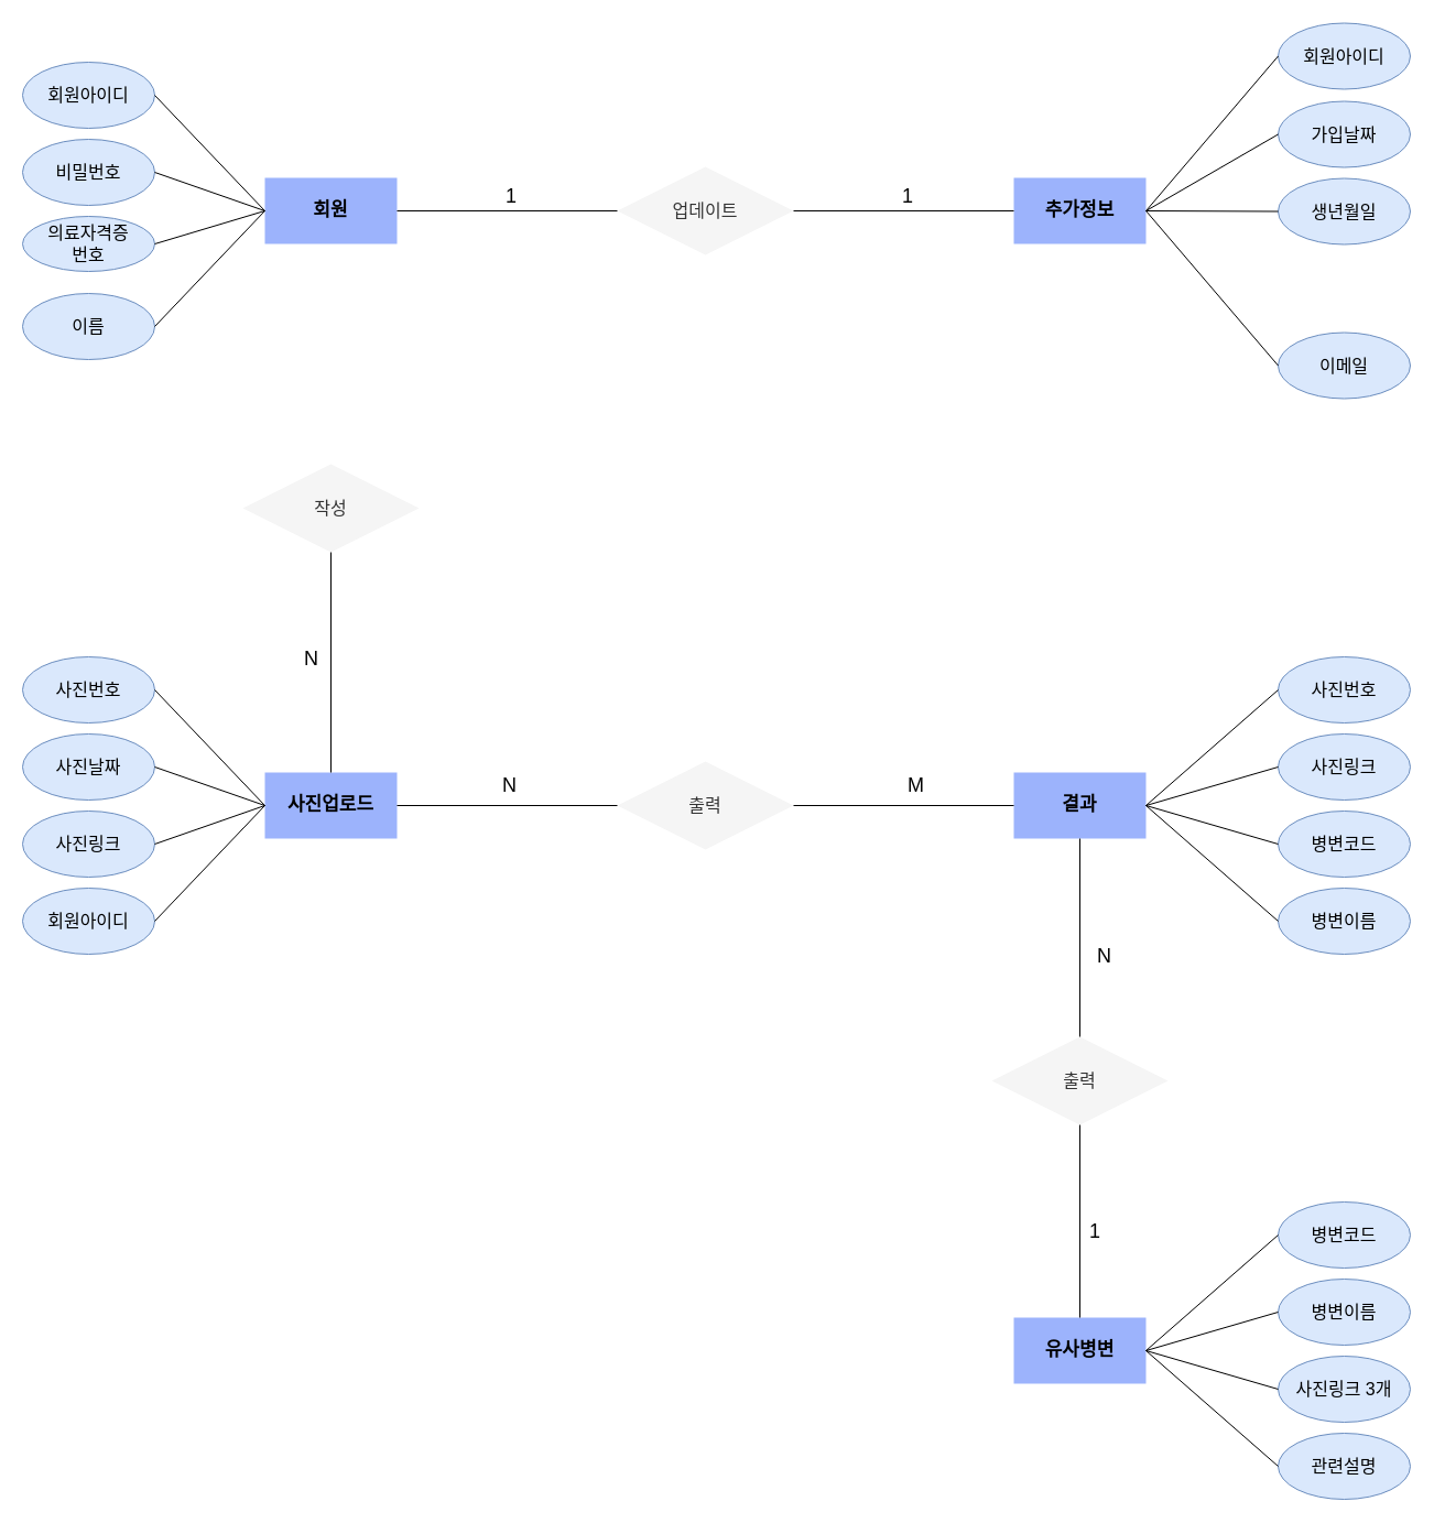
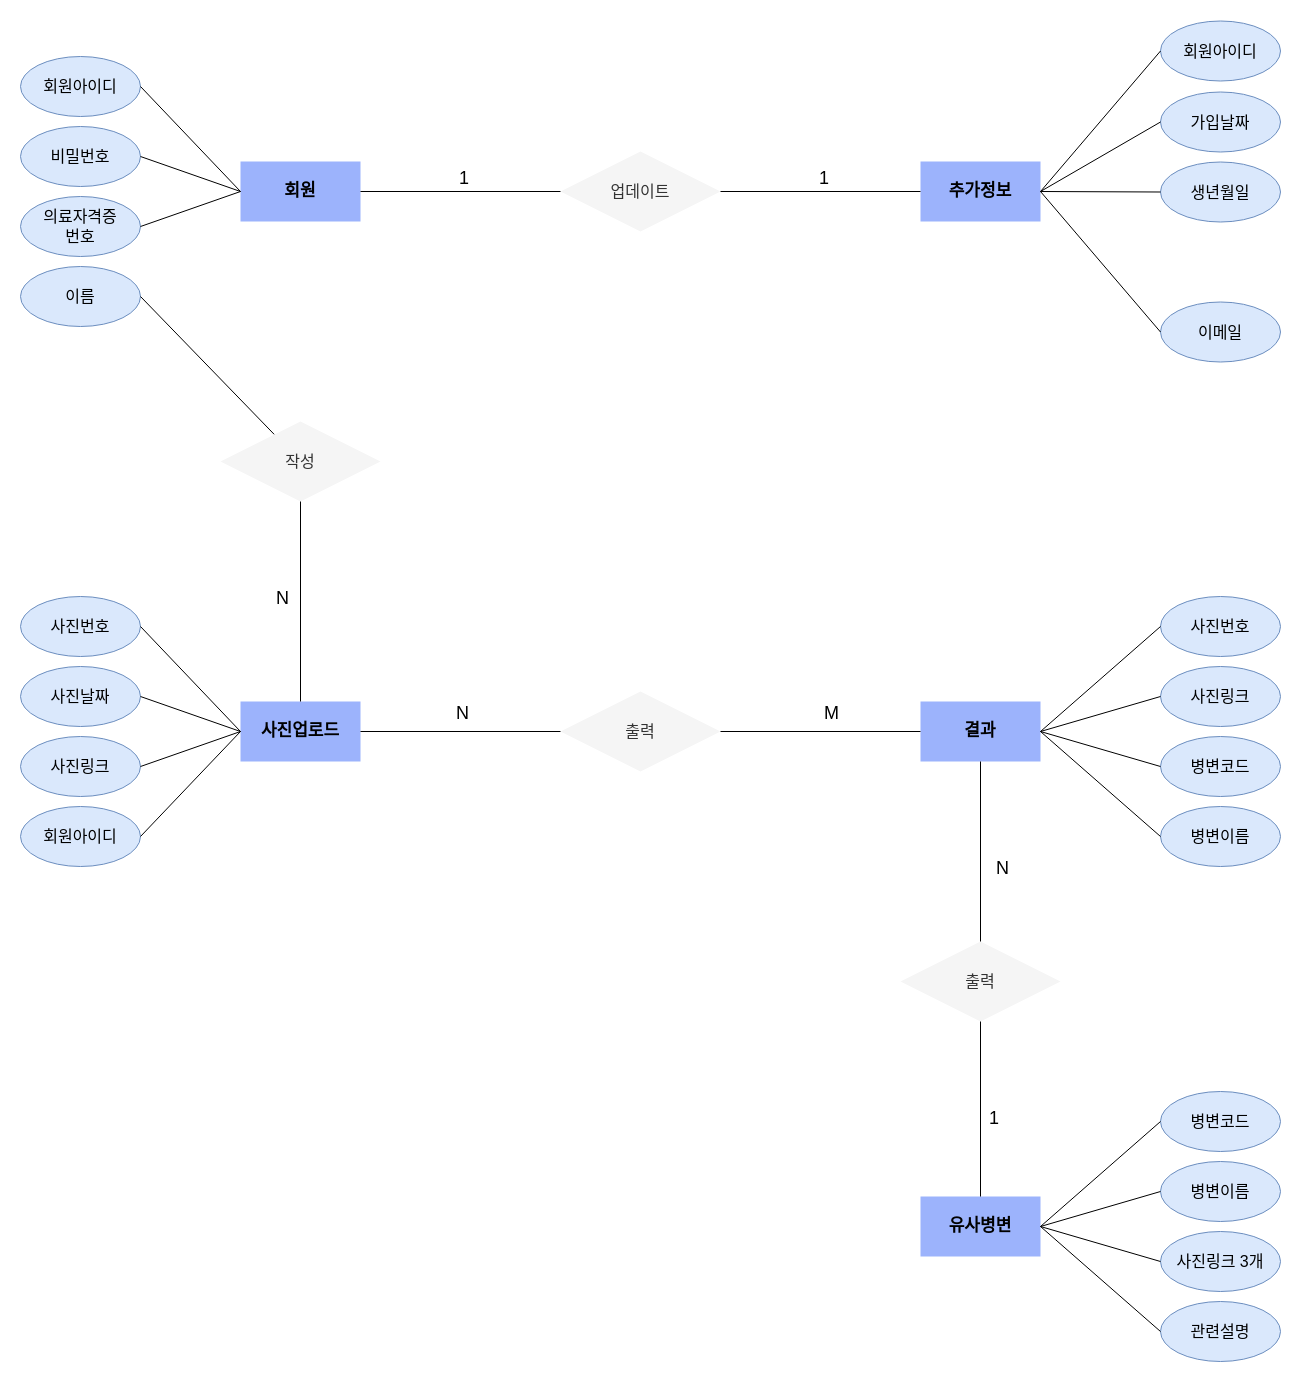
  <mxCell id="0" />
  <mxCell id="1" parent="0" />
  <mxCell id="2" value="업데이트" style="rhombus;whiteSpace=wrap;html=1;fillColor=#f5f5f5;fontColor=#333333;strokeColor=none;fontSize=16;" vertex="1" parent="1"><mxGeometry x="560" y="151" width="160" height="80" as="geometry" /></mxCell>
  <mxCell id="3" value="회원" style="rounded=0;whiteSpace=wrap;html=1;fillColor=#9CB3FC;strokeColor=none;fontSize=17;fontStyle=1" vertex="1" parent="1"><mxGeometry x="240" y="161" width="120" height="60" as="geometry" /></mxCell>
  <mxCell id="4" value="회원아이디" style="ellipse;whiteSpace=wrap;html=1;fillColor=#dae8fc;strokeColor=#6c8ebf;fontSize=16;" vertex="1" parent="1"><mxGeometry x="20" y="56" width="120" height="60" as="geometry" /></mxCell>
  <mxCell id="5" value="비밀번호" style="ellipse;whiteSpace=wrap;html=1;fillColor=#dae8fc;strokeColor=#6c8ebf;fontSize=16;" vertex="1" parent="1"><mxGeometry x="20" y="126" width="120" height="60" as="geometry" /></mxCell>
- <mxCell id="6" value="의료자격증&lt;br&gt;번호" style="ellipse;whiteSpace=wrap;html=1;fillColor=#dae8fc;strokeColor=#6c8ebf;fontSize=16;" vertex="1" parent="1"><mxGeometry x="20" y="196" width="120" height="50" as="geometry" /></mxCell>
+ <mxCell id="6" value="의료자격증&lt;br&gt;번호" style="ellipse;whiteSpace=wrap;html=1;fillColor=#dae8fc;strokeColor=#6c8ebf;fontSize=16;" vertex="1" parent="1"><mxGeometry x="20" y="196" width="120" height="60" as="geometry" /></mxCell>
  <mxCell id="7" value="이름" style="ellipse;whiteSpace=wrap;html=1;fillColor=#dae8fc;strokeColor=#6c8ebf;fontSize=16;" vertex="1" parent="1"><mxGeometry x="20" y="266" width="120" height="60" as="geometry" /></mxCell>
  <mxCell id="8" value="" style="endArrow=none;html=1;rounded=0;exitX=1;exitY=0.5;exitDx=0;exitDy=0;entryX=0;entryY=0.5;entryDx=0;entryDy=0;" edge="1" parent="1" source="4" target="3"><mxGeometry width="50" height="50" relative="1" as="geometry"><mxPoint x="180" y="131" as="sourcePoint" /><mxPoint x="230" y="81" as="targetPoint" /></mxGeometry></mxCell>
  <mxCell id="9" value="" style="endArrow=none;html=1;rounded=0;exitX=1;exitY=0.5;exitDx=0;exitDy=0;entryX=0;entryY=0.5;entryDx=0;entryDy=0;" edge="1" parent="1" source="5" target="3"><mxGeometry width="50" height="50" relative="1" as="geometry"><mxPoint x="150" y="101" as="sourcePoint" /><mxPoint x="250" y="181" as="targetPoint" /></mxGeometry></mxCell>
  <mxCell id="10" value="" style="endArrow=none;html=1;rounded=0;exitX=1;exitY=0.5;exitDx=0;exitDy=0;entryX=0;entryY=0.5;entryDx=0;entryDy=0;" edge="1" parent="1" source="6" target="3"><mxGeometry width="50" height="50" relative="1" as="geometry"><mxPoint x="160" y="111" as="sourcePoint" /><mxPoint x="260" y="191" as="targetPoint" /></mxGeometry></mxCell>
- <mxCell id="11" value="" style="endArrow=none;html=1;rounded=0;exitX=1;exitY=0.5;exitDx=0;exitDy=0;entryX=0;entryY=0.5;entryDx=0;entryDy=0;" edge="1" parent="1" source="7" target="3"><mxGeometry width="50" height="50" relative="1" as="geometry"><mxPoint x="150" y="241" as="sourcePoint" /><mxPoint x="250" y="181" as="targetPoint" /></mxGeometry></mxCell>
+ <mxCell id="11" value="" style="endArrow=none;html=1;rounded=0;exitX=1;exitY=0.5;exitDx=0;exitDy=0;" edge="1" parent="1" source="7" target="22"><mxGeometry width="50" height="50" relative="1" as="geometry"><mxPoint x="150" y="241" as="sourcePoint" /><mxPoint x="250" y="181" as="targetPoint" /></mxGeometry></mxCell>
  <mxCell id="12" value="추가정보" style="rounded=0;whiteSpace=wrap;html=1;fillColor=#9CB3FC;strokeColor=none;fontSize=17;fontStyle=1" vertex="1" parent="1"><mxGeometry x="920" y="161" width="120" height="60" as="geometry" /></mxCell>
  <mxCell id="13" value="사진업로드" style="rounded=0;whiteSpace=wrap;html=1;fillColor=#9CB3FC;strokeColor=none;fontSize=17;fontStyle=1" vertex="1" parent="1"><mxGeometry x="240" y="701" width="120" height="60" as="geometry" /></mxCell>
  <mxCell id="14" value="결과" style="rounded=0;whiteSpace=wrap;html=1;fillColor=#9CB3FC;strokeColor=none;fontSize=17;fontStyle=1" vertex="1" parent="1"><mxGeometry x="920" y="701" width="120" height="60" as="geometry" /></mxCell>
  <mxCell id="15" value="유사병변" style="rounded=0;whiteSpace=wrap;html=1;fillColor=#9CB3FC;strokeColor=none;fontSize=17;fontStyle=1" vertex="1" parent="1"><mxGeometry x="920" y="1196" width="120" height="60" as="geometry" /></mxCell>
  <mxCell id="16" value="가입날짜" style="ellipse;whiteSpace=wrap;html=1;fillColor=#dae8fc;strokeColor=#6c8ebf;fontSize=16;" vertex="1" parent="1"><mxGeometry x="1160" y="91.5" width="120" height="60" as="geometry" /></mxCell>
  <mxCell id="17" value="생년월일" style="ellipse;whiteSpace=wrap;html=1;fillColor=#dae8fc;strokeColor=#6c8ebf;fontSize=16;" vertex="1" parent="1"><mxGeometry x="1160" y="161.5" width="120" height="60" as="geometry" /></mxCell>
  <mxCell id="18" value="이메일" style="ellipse;whiteSpace=wrap;html=1;fillColor=#dae8fc;strokeColor=#6c8ebf;fontSize=16;" vertex="1" parent="1"><mxGeometry x="1160" y="301.5" width="120" height="60" as="geometry" /></mxCell>
  <mxCell id="19" value="" style="endArrow=none;html=1;rounded=0;entryX=0;entryY=0.5;entryDx=0;entryDy=0;exitX=1;exitY=0.5;exitDx=0;exitDy=0;" edge="1" parent="1" source="12" target="16"><mxGeometry width="50" height="50" relative="1" as="geometry"><mxPoint x="860" y="331" as="sourcePoint" /><mxPoint x="910" y="281" as="targetPoint" /></mxGeometry></mxCell>
  <mxCell id="20" value="" style="endArrow=none;html=1;rounded=0;entryX=0;entryY=0.5;entryDx=0;entryDy=0;exitX=1;exitY=0.5;exitDx=0;exitDy=0;" edge="1" parent="1" source="12" target="17"><mxGeometry width="50" height="50" relative="1" as="geometry"><mxPoint x="1050" y="201" as="sourcePoint" /><mxPoint x="1170" y="121" as="targetPoint" /></mxGeometry></mxCell>
  <mxCell id="21" value="" style="endArrow=none;html=1;rounded=0;entryX=0;entryY=0.5;entryDx=0;entryDy=0;exitX=1;exitY=0.5;exitDx=0;exitDy=0;" edge="1" parent="1" source="12" target="18"><mxGeometry width="50" height="50" relative="1" as="geometry"><mxPoint x="1070" y="221" as="sourcePoint" /><mxPoint x="1190" y="141" as="targetPoint" /></mxGeometry></mxCell>
  <mxCell id="22" value="작성" style="rhombus;whiteSpace=wrap;html=1;fillColor=#f5f5f5;fontColor=#333333;strokeColor=none;fontSize=16;" vertex="1" parent="1"><mxGeometry x="220" y="421" width="160" height="80" as="geometry" /></mxCell>
  <mxCell id="23" value="사진번호" style="ellipse;whiteSpace=wrap;html=1;fillColor=#dae8fc;strokeColor=#6c8ebf;fontSize=16;" vertex="1" parent="1"><mxGeometry x="20" y="596" width="120" height="60" as="geometry" /></mxCell>
  <mxCell id="24" value="사진날짜" style="ellipse;whiteSpace=wrap;html=1;fillColor=#dae8fc;strokeColor=#6c8ebf;fontSize=16;" vertex="1" parent="1"><mxGeometry x="20" y="666" width="120" height="60" as="geometry" /></mxCell>
  <mxCell id="25" value="사진링크" style="ellipse;whiteSpace=wrap;html=1;fillColor=#dae8fc;strokeColor=#6c8ebf;fontSize=16;" vertex="1" parent="1"><mxGeometry x="20" y="736" width="120" height="60" as="geometry" /></mxCell>
  <mxCell id="26" value="회원아이디" style="ellipse;whiteSpace=wrap;html=1;fillColor=#dae8fc;strokeColor=#6c8ebf;fontSize=16;" vertex="1" parent="1"><mxGeometry x="20" y="806" width="120" height="60" as="geometry" /></mxCell>
  <mxCell id="27" value="" style="endArrow=none;html=1;rounded=0;entryX=1;entryY=0.5;entryDx=0;entryDy=0;exitX=0;exitY=0.5;exitDx=0;exitDy=0;" edge="1" parent="1" source="13" target="23"><mxGeometry width="50" height="50" relative="1" as="geometry"><mxPoint x="530" y="721" as="sourcePoint" /><mxPoint x="580" y="671" as="targetPoint" /></mxGeometry></mxCell>
  <mxCell id="28" value="" style="endArrow=none;html=1;rounded=0;entryX=1;entryY=0.5;entryDx=0;entryDy=0;exitX=0;exitY=0.5;exitDx=0;exitDy=0;" edge="1" parent="1" source="13" target="24"><mxGeometry width="50" height="50" relative="1" as="geometry"><mxPoint x="180" y="751" as="sourcePoint" /><mxPoint x="150" y="631" as="targetPoint" /></mxGeometry></mxCell>
  <mxCell id="29" value="" style="endArrow=none;html=1;rounded=0;entryX=1;entryY=0.5;entryDx=0;entryDy=0;exitX=0;exitY=0.5;exitDx=0;exitDy=0;" edge="1" parent="1" source="13" target="25"><mxGeometry width="50" height="50" relative="1" as="geometry"><mxPoint x="260" y="751" as="sourcePoint" /><mxPoint x="160" y="641" as="targetPoint" /></mxGeometry></mxCell>
  <mxCell id="30" value="" style="endArrow=none;html=1;rounded=0;entryX=1;entryY=0.5;entryDx=0;entryDy=0;exitX=0;exitY=0.5;exitDx=0;exitDy=0;" edge="1" parent="1" source="13" target="26"><mxGeometry width="50" height="50" relative="1" as="geometry"><mxPoint x="270" y="761" as="sourcePoint" /><mxPoint x="170" y="651" as="targetPoint" /></mxGeometry></mxCell>
  <mxCell id="31" value="출력" style="rhombus;whiteSpace=wrap;html=1;fillColor=#f5f5f5;fontColor=#333333;strokeColor=none;fontSize=16;" vertex="1" parent="1"><mxGeometry x="560" y="691" width="160" height="80" as="geometry" /></mxCell>
  <mxCell id="32" value="사진번호" style="ellipse;whiteSpace=wrap;html=1;fillColor=#dae8fc;strokeColor=#6c8ebf;fontSize=16;" vertex="1" parent="1"><mxGeometry x="1160" y="596" width="120" height="60" as="geometry" /></mxCell>
  <mxCell id="33" value="사진링크" style="ellipse;whiteSpace=wrap;html=1;fillColor=#dae8fc;strokeColor=#6c8ebf;fontSize=16;" vertex="1" parent="1"><mxGeometry x="1160" y="666" width="120" height="60" as="geometry" /></mxCell>
  <mxCell id="34" value="병변코드" style="ellipse;whiteSpace=wrap;html=1;fillColor=#dae8fc;strokeColor=#6c8ebf;fontSize=16;" vertex="1" parent="1"><mxGeometry x="1160" y="736" width="120" height="60" as="geometry" /></mxCell>
  <mxCell id="35" value="병변이름" style="ellipse;whiteSpace=wrap;html=1;fillColor=#dae8fc;strokeColor=#6c8ebf;fontSize=16;" vertex="1" parent="1"><mxGeometry x="1160" y="806" width="120" height="60" as="geometry" /></mxCell>
  <mxCell id="36" value="" style="endArrow=none;html=1;rounded=0;entryX=0;entryY=0.5;entryDx=0;entryDy=0;exitX=1;exitY=0.5;exitDx=0;exitDy=0;" edge="1" parent="1" source="14" target="32"><mxGeometry width="50" height="50" relative="1" as="geometry"><mxPoint x="880" y="621" as="sourcePoint" /><mxPoint x="1100" y="561" as="targetPoint" /></mxGeometry></mxCell>
  <mxCell id="37" value="" style="endArrow=none;html=1;rounded=0;entryX=0;entryY=0.5;entryDx=0;entryDy=0;exitX=1;exitY=0.5;exitDx=0;exitDy=0;" edge="1" parent="1" source="14" target="33"><mxGeometry width="50" height="50" relative="1" as="geometry"><mxPoint x="1050" y="741" as="sourcePoint" /><mxPoint x="1170" y="601" as="targetPoint" /></mxGeometry></mxCell>
  <mxCell id="38" value="" style="endArrow=none;html=1;rounded=0;entryX=0;entryY=0.5;entryDx=0;entryDy=0;exitX=1;exitY=0.5;exitDx=0;exitDy=0;" edge="1" parent="1" source="14" target="34"><mxGeometry width="50" height="50" relative="1" as="geometry"><mxPoint x="1050" y="731" as="sourcePoint" /><mxPoint x="1170" y="671" as="targetPoint" /></mxGeometry></mxCell>
  <mxCell id="39" value="" style="endArrow=none;html=1;rounded=0;entryX=0;entryY=0.5;entryDx=0;entryDy=0;exitX=1;exitY=0.5;exitDx=0;exitDy=0;" edge="1" parent="1" source="14" target="35"><mxGeometry width="50" height="50" relative="1" as="geometry"><mxPoint x="1050" y="741" as="sourcePoint" /><mxPoint x="1170" y="741" as="targetPoint" /></mxGeometry></mxCell>
  <mxCell id="40" value="병변코드" style="ellipse;whiteSpace=wrap;html=1;fillColor=#dae8fc;strokeColor=#6c8ebf;fontSize=16;" vertex="1" parent="1"><mxGeometry x="1160" y="1091" width="120" height="60" as="geometry" /></mxCell>
  <mxCell id="41" value="병변이름" style="ellipse;whiteSpace=wrap;html=1;fillColor=#dae8fc;strokeColor=#6c8ebf;fontSize=16;" vertex="1" parent="1"><mxGeometry x="1160" y="1161" width="120" height="60" as="geometry" /></mxCell>
  <mxCell id="42" value="사진링크 3개" style="ellipse;whiteSpace=wrap;html=1;fillColor=#dae8fc;strokeColor=#6c8ebf;fontSize=16;" vertex="1" parent="1"><mxGeometry x="1160" y="1231" width="120" height="60" as="geometry" /></mxCell>
  <mxCell id="43" value="관련설명" style="ellipse;whiteSpace=wrap;html=1;fillColor=#dae8fc;strokeColor=#6c8ebf;fontSize=16;" vertex="1" parent="1"><mxGeometry x="1160" y="1301" width="120" height="60" as="geometry" /></mxCell>
  <mxCell id="44" value="" style="endArrow=none;html=1;rounded=0;entryX=0;entryY=0.5;entryDx=0;entryDy=0;exitX=1;exitY=0.5;exitDx=0;exitDy=0;" edge="1" parent="1" source="15" target="40"><mxGeometry width="50" height="50" relative="1" as="geometry"><mxPoint x="1040" y="1176" as="sourcePoint" /><mxPoint x="1170" y="1021" as="targetPoint" /></mxGeometry></mxCell>
  <mxCell id="45" value="" style="endArrow=none;html=1;rounded=0;entryX=0;entryY=0.5;entryDx=0;entryDy=0;exitX=1;exitY=0.5;exitDx=0;exitDy=0;" edge="1" parent="1" source="15" target="41"><mxGeometry width="50" height="50" relative="1" as="geometry"><mxPoint x="1050" y="1236" as="sourcePoint" /><mxPoint x="1170" y="1146" as="targetPoint" /></mxGeometry></mxCell>
  <mxCell id="46" value="" style="endArrow=none;html=1;rounded=0;entryX=0;entryY=0.5;entryDx=0;entryDy=0;exitX=1;exitY=0.5;exitDx=0;exitDy=0;" edge="1" parent="1" source="15" target="42"><mxGeometry width="50" height="50" relative="1" as="geometry"><mxPoint x="1080" y="1256" as="sourcePoint" /><mxPoint x="1170" y="1216" as="targetPoint" /></mxGeometry></mxCell>
  <mxCell id="47" value="" style="endArrow=none;html=1;rounded=0;entryX=0;entryY=0.5;entryDx=0;entryDy=0;exitX=1;exitY=0.5;exitDx=0;exitDy=0;" edge="1" parent="1" source="15" target="43"><mxGeometry width="50" height="50" relative="1" as="geometry"><mxPoint x="1060" y="1246" as="sourcePoint" /><mxPoint x="1180" y="1226" as="targetPoint" /></mxGeometry></mxCell>
  <mxCell id="48" value="출력" style="rhombus;whiteSpace=wrap;html=1;fillColor=#f5f5f5;fontColor=#333333;strokeColor=none;fontSize=16;" vertex="1" parent="1"><mxGeometry x="900" y="941" width="160" height="80" as="geometry" /></mxCell>
  <mxCell id="49" value="" style="endArrow=none;html=1;rounded=0;entryX=0;entryY=0.5;entryDx=0;entryDy=0;exitX=1;exitY=0.5;exitDx=0;exitDy=0;" edge="1" parent="1" source="2" target="12"><mxGeometry relative="1" as="geometry"><mxPoint x="680" y="241" as="sourcePoint" /><mxPoint x="840" y="241" as="targetPoint" /></mxGeometry></mxCell>
  <mxCell id="50" value="1" style="resizable=0;html=1;whiteSpace=wrap;align=right;verticalAlign=bottom;fontSize=18;" connectable="0" vertex="1" parent="49"><mxGeometry x="1" relative="1" as="geometry"><mxPoint x="-90" as="offset" /></mxGeometry></mxCell>
  <mxCell id="51" value="" style="endArrow=none;html=1;rounded=0;entryX=0;entryY=0.5;entryDx=0;entryDy=0;exitX=1;exitY=0.5;exitDx=0;exitDy=0;" edge="1" parent="1" source="3" target="2"><mxGeometry relative="1" as="geometry"><mxPoint x="400" y="265.17" as="sourcePoint" /><mxPoint x="600" y="265.17" as="targetPoint" /></mxGeometry></mxCell>
  <mxCell id="52" value="1" style="resizable=0;html=1;whiteSpace=wrap;align=right;verticalAlign=bottom;fontSize=18;" connectable="0" vertex="1" parent="51"><mxGeometry x="1" relative="1" as="geometry"><mxPoint x="-90" as="offset" /></mxGeometry></mxCell>
  <mxCell id="53" value="" style="endArrow=none;html=1;rounded=0;entryX=0.5;entryY=0;entryDx=0;entryDy=0;exitX=0.5;exitY=1;exitDx=0;exitDy=0;" edge="1" parent="1" source="22" target="13"><mxGeometry relative="1" as="geometry"><mxPoint x="330" y="481" as="sourcePoint" /><mxPoint x="490" y="481" as="targetPoint" /></mxGeometry></mxCell>
  <mxCell id="54" value="N" style="resizable=0;html=1;whiteSpace=wrap;align=right;verticalAlign=bottom;fontSize=18;" connectable="0" vertex="1" parent="53"><mxGeometry x="1" relative="1" as="geometry"><mxPoint x="-10" y="-90" as="offset" /></mxGeometry></mxCell>
  <mxCell id="55" value="" style="endArrow=none;html=1;rounded=0;entryX=1;entryY=0.5;entryDx=0;entryDy=0;exitX=0;exitY=0.5;exitDx=0;exitDy=0;" edge="1" parent="1" source="31" target="13"><mxGeometry relative="1" as="geometry"><mxPoint x="310" y="511" as="sourcePoint" /><mxPoint x="310" y="711" as="targetPoint" /></mxGeometry></mxCell>
  <mxCell id="56" value="N" style="resizable=0;html=1;whiteSpace=wrap;align=right;verticalAlign=bottom;fontSize=18;" connectable="0" vertex="1" parent="55"><mxGeometry x="1" relative="1" as="geometry"><mxPoint x="110" y="-5" as="offset" /></mxGeometry></mxCell>
  <mxCell id="57" value="" style="endArrow=none;html=1;rounded=0;entryX=1;entryY=0.5;entryDx=0;entryDy=0;exitX=0;exitY=0.5;exitDx=0;exitDy=0;" edge="1" parent="1" source="14" target="31"><mxGeometry relative="1" as="geometry"><mxPoint x="880" y="731" as="sourcePoint" /><mxPoint x="820" y="751" as="targetPoint" /></mxGeometry></mxCell>
  <mxCell id="58" value="M" style="resizable=0;html=1;whiteSpace=wrap;align=right;verticalAlign=bottom;fontSize=18;" connectable="0" vertex="1" parent="57"><mxGeometry x="1" relative="1" as="geometry"><mxPoint x="120" y="-5" as="offset" /></mxGeometry></mxCell>
  <mxCell id="59" value="" style="endArrow=none;html=1;rounded=0;entryX=0.5;entryY=1;entryDx=0;entryDy=0;exitX=0.5;exitY=0;exitDx=0;exitDy=0;" edge="1" parent="1" source="48" target="14"><mxGeometry relative="1" as="geometry"><mxPoint x="870" y="891" as="sourcePoint" /><mxPoint x="670" y="891" as="targetPoint" /></mxGeometry></mxCell>
  <mxCell id="60" value="N" style="resizable=0;html=1;whiteSpace=wrap;align=right;verticalAlign=bottom;fontSize=18;" connectable="0" vertex="1" parent="59"><mxGeometry x="1" relative="1" as="geometry"><mxPoint x="30" y="120" as="offset" /></mxGeometry></mxCell>
  <mxCell id="61" value="" style="endArrow=none;html=1;rounded=0;entryX=0.5;entryY=0;entryDx=0;entryDy=0;" edge="1" parent="1" source="48" target="15"><mxGeometry relative="1" as="geometry"><mxPoint x="930" y="741" as="sourcePoint" /><mxPoint x="730" y="741" as="targetPoint" /></mxGeometry></mxCell>
  <mxCell id="62" value="1" style="resizable=0;html=1;whiteSpace=wrap;align=right;verticalAlign=bottom;fontSize=18;" connectable="0" vertex="1" parent="61"><mxGeometry x="1" relative="1" as="geometry"><mxPoint x="20" y="-65" as="offset" /></mxGeometry></mxCell>
  <mxCell id="63" value="회원아이디" style="ellipse;whiteSpace=wrap;html=1;fillColor=#dae8fc;strokeColor=#6c8ebf;fontSize=16;" vertex="1" parent="1"><mxGeometry x="1160" y="20.5" width="120" height="60" as="geometry" /></mxCell>
  <mxCell id="64" value="" style="endArrow=none;html=1;rounded=0;entryX=0;entryY=0.5;entryDx=0;entryDy=0;exitX=1;exitY=0.5;exitDx=0;exitDy=0;" edge="1" parent="1" source="12" target="63"><mxGeometry width="50" height="50" relative="1" as="geometry"><mxPoint x="1050" y="201" as="sourcePoint" /><mxPoint x="1170" y="96" as="targetPoint" /></mxGeometry></mxCell>
